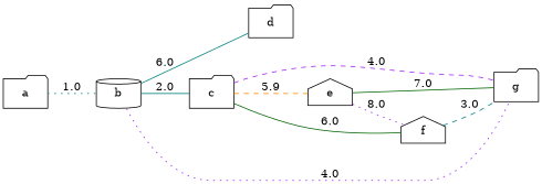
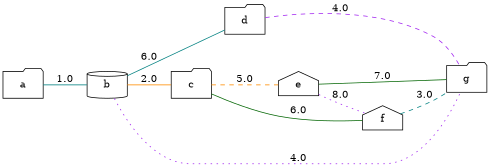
  graph {
    rankdir=LR
    node [shape=folder]
    edge [color=teal style=solid]
    b [shape=cylinder]
    a
    d
    c
    g
    e [shape=house]
    f [shape=house]
    b -- d [label=6.0]
-   b -- c [label=2.0]
+   b -- c [color=darkorange label=2.0]
    b -- g [color=purple label=4.0 style=dotted]
-   a -- b [label=1.0 style=dotted]
-   c -- g [color=purple label=4.0 style=dashed]
-   c -- e [color=darkorange label=5.9 style=dashed]
+   a -- b [label=1.0]
+   d -- g [color=purple label=4.0 style=dashed]
+   c -- e [color=darkorange label=5.0 style=dashed]
    c -- f [color=darkgreen label=6.0]
    e -- g [color=darkgreen label=7.0]
    e -- f [color=purple label=8.0 style=dotted]
    f -- g [label=3.0 style=dashed]
  }
